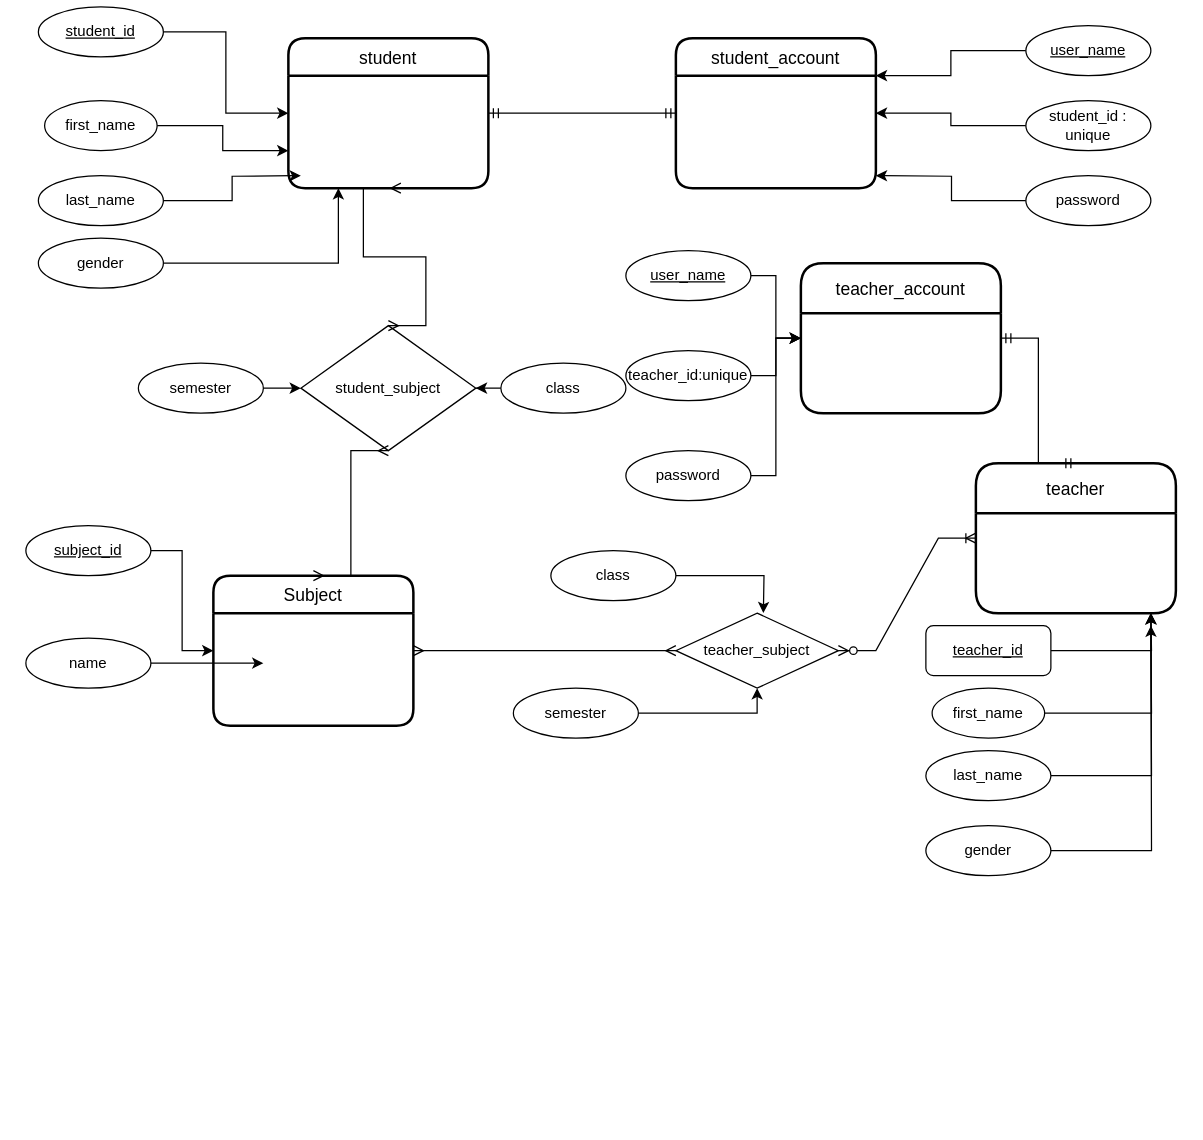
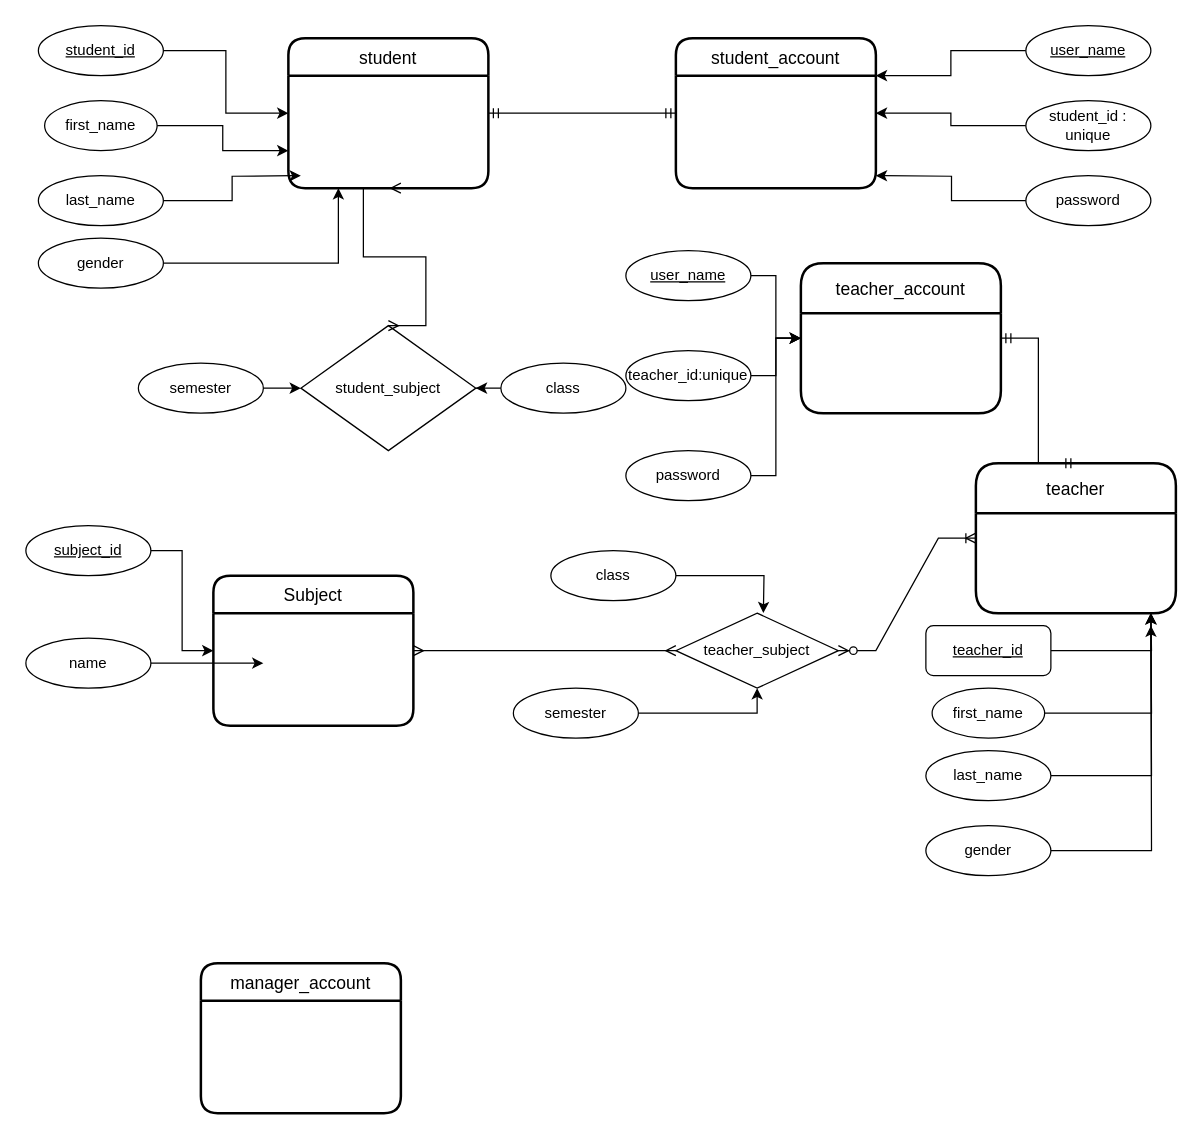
  <mxCell id="0" />
  <mxCell id="1" parent="0" />
  <mxCell id="2" value="student" style="swimlane;childLayout=stackLayout;horizontal=1;startSize=30;horizontalStack=0;rounded=1;fontSize=14;fontStyle=0;strokeWidth=2;resizeParent=0;resizeLast=1;shadow=0;dashed=0;align=center;" vertex="1" parent="1"><mxGeometry x="230" y="30" width="160" height="120" as="geometry" /></mxCell>
  <mxCell id="3" value="teacher" style="swimlane;childLayout=stackLayout;horizontal=1;startSize=40;horizontalStack=0;rounded=1;fontSize=14;fontStyle=0;strokeWidth=2;resizeParent=0;resizeLast=1;shadow=0;dashed=0;align=center;" vertex="1" parent="1"><mxGeometry x="780" y="370" width="160" height="120" as="geometry" /></mxCell>
  <mxCell id="4" value="Subject" style="swimlane;childLayout=stackLayout;horizontal=1;startSize=30;horizontalStack=0;rounded=1;fontSize=14;fontStyle=0;strokeWidth=2;resizeParent=0;resizeLast=1;shadow=0;dashed=0;align=center;" vertex="1" parent="1"><mxGeometry x="170" y="460" width="160" height="120" as="geometry" /></mxCell>
  <mxCell id="5" value="student_subject" style="shape=rhombus;perimeter=rhombusPerimeter;whiteSpace=wrap;html=1;align=center;rotation=0;" vertex="1" parent="1"><mxGeometry x="240" y="260" width="140" height="100" as="geometry" /></mxCell>
- <mxCell id="6" value="" style="edgeStyle=entityRelationEdgeStyle;fontSize=12;html=1;endArrow=ERmany;startArrow=ERmany;rounded=0;exitX=0.5;exitY=0;exitDx=0;exitDy=0;entryX=0.5;entryY=1;entryDx=0;entryDy=0;" edge="1" parent="1" source="4" target="5"><mxGeometry width="100" height="100" relative="1" as="geometry"><mxPoint x="490" y="350" as="sourcePoint" /><mxPoint x="590" y="250" as="targetPoint" /></mxGeometry></mxCell>
  <mxCell id="7" value="" style="edgeStyle=entityRelationEdgeStyle;fontSize=12;html=1;endArrow=ERmany;startArrow=ERmany;rounded=0;exitX=0.5;exitY=0;exitDx=0;exitDy=0;" edge="1" parent="1" source="5"><mxGeometry width="100" height="100" relative="1" as="geometry"><mxPoint x="220" y="250" as="sourcePoint" /><mxPoint x="320" y="150" as="targetPoint" /></mxGeometry></mxCell>
  <mxCell id="8" value="teacher_subject" style="shape=rhombus;perimeter=rhombusPerimeter;whiteSpace=wrap;html=1;align=center;rotation=0;" vertex="1" parent="1"><mxGeometry x="540" y="490" width="130" height="60" as="geometry" /></mxCell>
  <mxCell id="9" value="" style="edgeStyle=entityRelationEdgeStyle;fontSize=12;html=1;endArrow=ERoneToMany;startArrow=ERzeroToMany;rounded=0;entryX=0;entryY=0.5;entryDx=0;entryDy=0;exitX=1;exitY=0.5;exitDx=0;exitDy=0;" edge="1" parent="1" source="8" target="3"><mxGeometry width="100" height="100" relative="1" as="geometry"><mxPoint x="495" y="460" as="sourcePoint" /><mxPoint x="595" y="360" as="targetPoint" /></mxGeometry></mxCell>
  <mxCell id="10" value="" style="edgeStyle=entityRelationEdgeStyle;fontSize=12;html=1;endArrow=ERmany;startArrow=ERmany;rounded=0;entryX=0;entryY=0.5;entryDx=0;entryDy=0;exitX=1;exitY=0.5;exitDx=0;exitDy=0;" edge="1" parent="1" source="4" target="8"><mxGeometry width="100" height="100" relative="1" as="geometry"><mxPoint x="420" y="640" as="sourcePoint" /><mxPoint x="520" y="540" as="targetPoint" /></mxGeometry></mxCell>
  <mxCell id="11" value="student_account" style="swimlane;childLayout=stackLayout;horizontal=1;startSize=30;horizontalStack=0;rounded=1;fontSize=14;fontStyle=0;strokeWidth=2;resizeParent=0;resizeLast=1;shadow=0;dashed=0;align=center;" vertex="1" parent="1"><mxGeometry x="540" y="30" width="160" height="120" as="geometry" /></mxCell>
  <mxCell id="12" value="" style="edgeStyle=entityRelationEdgeStyle;fontSize=12;html=1;endArrow=ERmandOne;startArrow=ERmandOne;rounded=0;entryX=0;entryY=0.5;entryDx=0;entryDy=0;exitX=1;exitY=0.5;exitDx=0;exitDy=0;" edge="1" parent="1" source="2" target="11"><mxGeometry width="100" height="100" relative="1" as="geometry"><mxPoint x="460" y="300" as="sourcePoint" /><mxPoint x="560" y="200" as="targetPoint" /></mxGeometry></mxCell>
  <mxCell id="13" value="teacher_account" style="swimlane;childLayout=stackLayout;horizontal=1;startSize=40;horizontalStack=0;rounded=1;fontSize=14;fontStyle=0;strokeWidth=2;resizeParent=0;resizeLast=1;shadow=0;dashed=0;align=center;" vertex="1" parent="1"><mxGeometry x="640" y="210" width="160" height="120" as="geometry" /></mxCell>
  <mxCell id="14" value="" style="edgeStyle=entityRelationEdgeStyle;fontSize=12;html=1;endArrow=ERmandOne;startArrow=ERmandOne;rounded=0;entryX=1;entryY=0.5;entryDx=0;entryDy=0;exitX=0.5;exitY=0;exitDx=0;exitDy=0;" edge="1" parent="1" source="3" target="13"><mxGeometry width="100" height="100" relative="1" as="geometry"><mxPoint x="560" y="430" as="sourcePoint" /><mxPoint x="660" y="330" as="targetPoint" /></mxGeometry></mxCell>
+ <mxCell id="15" value="manager_account" style="swimlane;childLayout=stackLayout;horizontal=1;startSize=30;horizontalStack=0;rounded=1;fontSize=14;fontStyle=0;strokeWidth=2;resizeParent=0;resizeLast=1;shadow=0;dashed=0;align=center;" vertex="1" parent="1"><mxGeometry x="160" y="770" width="160" height="120" as="geometry" /></mxCell>
  <mxCell id="16" style="edgeStyle=orthogonalEdgeStyle;rounded=0;orthogonalLoop=1;jettySize=auto;html=1;entryX=0;entryY=0.5;entryDx=0;entryDy=0;" edge="1" parent="1" source="17" target="2"><mxGeometry relative="1" as="geometry" /></mxCell>
- <mxCell id="17" value="student_id" style="ellipse;whiteSpace=wrap;html=1;align=center;fontStyle=4;" vertex="1" parent="1"><mxGeometry x="30" y="5" width="100" height="40" as="geometry" /></mxCell>
+ <mxCell id="17" value="student_id" style="ellipse;whiteSpace=wrap;html=1;align=center;fontStyle=4;" vertex="1" parent="1"><mxGeometry x="30" y="20" width="100" height="40" as="geometry" /></mxCell>
  <mxCell id="18" style="edgeStyle=orthogonalEdgeStyle;rounded=0;orthogonalLoop=1;jettySize=auto;html=1;entryX=0;entryY=0.75;entryDx=0;entryDy=0;" edge="1" parent="1" source="19" target="2"><mxGeometry relative="1" as="geometry" /></mxCell>
  <mxCell id="19" value="first_name" style="ellipse;whiteSpace=wrap;html=1;align=center;" vertex="1" parent="1"><mxGeometry x="35" y="80" width="90" height="40" as="geometry" /></mxCell>
  <mxCell id="20" style="edgeStyle=orthogonalEdgeStyle;rounded=0;orthogonalLoop=1;jettySize=auto;html=1;" edge="1" parent="1" source="21"><mxGeometry relative="1" as="geometry"><mxPoint x="240" y="140" as="targetPoint" /></mxGeometry></mxCell>
  <mxCell id="21" value="last_name" style="ellipse;whiteSpace=wrap;html=1;align=center;" vertex="1" parent="1"><mxGeometry x="30" y="140" width="100" height="40" as="geometry" /></mxCell>
  <mxCell id="22" style="edgeStyle=orthogonalEdgeStyle;rounded=0;orthogonalLoop=1;jettySize=auto;html=1;entryX=0.25;entryY=1;entryDx=0;entryDy=0;" edge="1" parent="1" source="23" target="2"><mxGeometry relative="1" as="geometry" /></mxCell>
  <mxCell id="23" value="gender" style="ellipse;whiteSpace=wrap;html=1;align=center;" vertex="1" parent="1"><mxGeometry x="30" y="190" width="100" height="40" as="geometry" /></mxCell>
  <mxCell id="24" style="edgeStyle=orthogonalEdgeStyle;rounded=0;orthogonalLoop=1;jettySize=auto;html=1;entryX=1;entryY=0.5;entryDx=0;entryDy=0;" edge="1" parent="1" source="25" target="11"><mxGeometry relative="1" as="geometry" /></mxCell>
  <mxCell id="25" value="student_id : unique" style="ellipse;whiteSpace=wrap;html=1;align=center;" vertex="1" parent="1"><mxGeometry x="820" y="80" width="100" height="40" as="geometry" /></mxCell>
  <mxCell id="26" style="edgeStyle=orthogonalEdgeStyle;rounded=0;orthogonalLoop=1;jettySize=auto;html=1;entryX=1;entryY=0.25;entryDx=0;entryDy=0;" edge="1" parent="1" source="27" target="11"><mxGeometry relative="1" as="geometry" /></mxCell>
  <mxCell id="27" value="user_name" style="ellipse;whiteSpace=wrap;html=1;align=center;fontStyle=4;" vertex="1" parent="1"><mxGeometry x="820" y="20" width="100" height="40" as="geometry" /></mxCell>
  <mxCell id="28" style="edgeStyle=orthogonalEdgeStyle;rounded=0;orthogonalLoop=1;jettySize=auto;html=1;" edge="1" parent="1" source="29"><mxGeometry relative="1" as="geometry"><mxPoint x="700" y="140" as="targetPoint" /></mxGeometry></mxCell>
  <mxCell id="29" value="password" style="ellipse;whiteSpace=wrap;html=1;align=center;" vertex="1" parent="1"><mxGeometry x="820" y="140" width="100" height="40" as="geometry" /></mxCell>
  <mxCell id="30" style="edgeStyle=orthogonalEdgeStyle;rounded=0;orthogonalLoop=1;jettySize=auto;html=1;entryX=0;entryY=0.5;entryDx=0;entryDy=0;" edge="1" parent="1" source="31" target="5"><mxGeometry relative="1" as="geometry" /></mxCell>
  <mxCell id="31" value="semester" style="ellipse;whiteSpace=wrap;html=1;align=center;" vertex="1" parent="1"><mxGeometry x="110" y="290" width="100" height="40" as="geometry" /></mxCell>
  <mxCell id="32" style="edgeStyle=orthogonalEdgeStyle;rounded=0;orthogonalLoop=1;jettySize=auto;html=1;" edge="1" parent="1" source="33" target="5"><mxGeometry relative="1" as="geometry" /></mxCell>
  <mxCell id="33" value="class" style="ellipse;whiteSpace=wrap;html=1;align=center;" vertex="1" parent="1"><mxGeometry x="400" y="290" width="100" height="40" as="geometry" /></mxCell>
  <mxCell id="34" style="edgeStyle=orthogonalEdgeStyle;rounded=0;orthogonalLoop=1;jettySize=auto;html=1;" edge="1" parent="1" source="35"><mxGeometry relative="1" as="geometry"><mxPoint x="210" y="530" as="targetPoint" /></mxGeometry></mxCell>
  <mxCell id="35" value="name" style="ellipse;whiteSpace=wrap;html=1;align=center;" vertex="1" parent="1"><mxGeometry x="20" y="510" width="100" height="40" as="geometry" /></mxCell>
  <mxCell id="36" style="edgeStyle=orthogonalEdgeStyle;rounded=0;orthogonalLoop=1;jettySize=auto;html=1;" edge="1" parent="1" source="37" target="4"><mxGeometry relative="1" as="geometry" /></mxCell>
  <mxCell id="37" value="subject_id" style="ellipse;whiteSpace=wrap;html=1;align=center;fontStyle=4;" vertex="1" parent="1"><mxGeometry x="20" y="420" width="100" height="40" as="geometry" /></mxCell>
  <mxCell id="38" style="edgeStyle=orthogonalEdgeStyle;rounded=0;orthogonalLoop=1;jettySize=auto;html=1;entryX=0;entryY=0.5;entryDx=0;entryDy=0;" edge="1" parent="1" source="39" target="13"><mxGeometry relative="1" as="geometry" /></mxCell>
  <mxCell id="39" value="user_name" style="ellipse;whiteSpace=wrap;html=1;align=center;fontStyle=4;" vertex="1" parent="1"><mxGeometry x="500" y="200" width="100" height="40" as="geometry" /></mxCell>
  <mxCell id="40" style="edgeStyle=orthogonalEdgeStyle;rounded=0;orthogonalLoop=1;jettySize=auto;html=1;entryX=0;entryY=0.5;entryDx=0;entryDy=0;" edge="1" parent="1" source="41" target="13"><mxGeometry relative="1" as="geometry" /></mxCell>
  <mxCell id="41" value="teacher_id:unique" style="ellipse;whiteSpace=wrap;html=1;align=center;" vertex="1" parent="1"><mxGeometry x="500" y="280" width="100" height="40" as="geometry" /></mxCell>
  <mxCell id="42" style="edgeStyle=orthogonalEdgeStyle;rounded=0;orthogonalLoop=1;jettySize=auto;html=1;entryX=0;entryY=0.5;entryDx=0;entryDy=0;" edge="1" parent="1" source="43" target="13"><mxGeometry relative="1" as="geometry" /></mxCell>
  <mxCell id="43" value="password" style="ellipse;whiteSpace=wrap;html=1;align=center;" vertex="1" parent="1"><mxGeometry x="500" y="360" width="100" height="40" as="geometry" /></mxCell>
  <mxCell id="44" style="edgeStyle=orthogonalEdgeStyle;rounded=0;orthogonalLoop=1;jettySize=auto;html=1;" edge="1" parent="1" source="45"><mxGeometry relative="1" as="geometry"><mxPoint x="920" y="490" as="targetPoint" /></mxGeometry></mxCell>
  <mxCell id="45" value="teacher_id" style="whiteSpace=wrap;html=1;align=center;fontStyle=4;rounded=1;" vertex="1" parent="1"><mxGeometry x="740" y="500" width="100" height="40" as="geometry" /></mxCell>
  <mxCell id="46" style="edgeStyle=orthogonalEdgeStyle;rounded=0;orthogonalLoop=1;jettySize=auto;html=1;" edge="1" parent="1" source="47"><mxGeometry relative="1" as="geometry"><mxPoint x="920" y="500" as="targetPoint" /></mxGeometry></mxCell>
  <mxCell id="47" value="first_name" style="ellipse;whiteSpace=wrap;html=1;align=center;" vertex="1" parent="1"><mxGeometry x="745" y="550" width="90" height="40" as="geometry" /></mxCell>
  <mxCell id="48" style="edgeStyle=orthogonalEdgeStyle;rounded=0;orthogonalLoop=1;jettySize=auto;html=1;" edge="1" parent="1" source="49"><mxGeometry relative="1" as="geometry"><mxPoint x="920" y="490" as="targetPoint" /></mxGeometry></mxCell>
  <mxCell id="49" value="last_name" style="ellipse;whiteSpace=wrap;html=1;align=center;" vertex="1" parent="1"><mxGeometry x="740" y="600" width="100" height="40" as="geometry" /></mxCell>
  <mxCell id="50" style="edgeStyle=orthogonalEdgeStyle;rounded=0;orthogonalLoop=1;jettySize=auto;html=1;" edge="1" parent="1" source="51"><mxGeometry relative="1" as="geometry"><mxPoint x="920" y="490" as="targetPoint" /></mxGeometry></mxCell>
  <mxCell id="51" value="gender" style="ellipse;whiteSpace=wrap;html=1;align=center;" vertex="1" parent="1"><mxGeometry x="740" y="660" width="100" height="40" as="geometry" /></mxCell>
  <mxCell id="52" style="edgeStyle=orthogonalEdgeStyle;rounded=0;orthogonalLoop=1;jettySize=auto;html=1;exitX=0.5;exitY=1;exitDx=0;exitDy=0;" edge="1" parent="1" source="49" target="49"><mxGeometry relative="1" as="geometry" /></mxCell>
  <mxCell id="53" style="edgeStyle=orthogonalEdgeStyle;rounded=0;orthogonalLoop=1;jettySize=auto;html=1;" edge="1" parent="1" source="54"><mxGeometry relative="1" as="geometry"><mxPoint x="610" y="490" as="targetPoint" /></mxGeometry></mxCell>
  <mxCell id="54" value="class" style="ellipse;whiteSpace=wrap;html=1;align=center;" vertex="1" parent="1"><mxGeometry x="440" y="440" width="100" height="40" as="geometry" /></mxCell>
  <mxCell id="55" style="edgeStyle=orthogonalEdgeStyle;rounded=0;orthogonalLoop=1;jettySize=auto;html=1;entryX=0.5;entryY=1;entryDx=0;entryDy=0;" edge="1" parent="1" source="56" target="8"><mxGeometry relative="1" as="geometry" /></mxCell>
  <mxCell id="56" value="semester" style="ellipse;whiteSpace=wrap;html=1;align=center;" vertex="1" parent="1"><mxGeometry x="410" y="550" width="100" height="40" as="geometry" /></mxCell>
